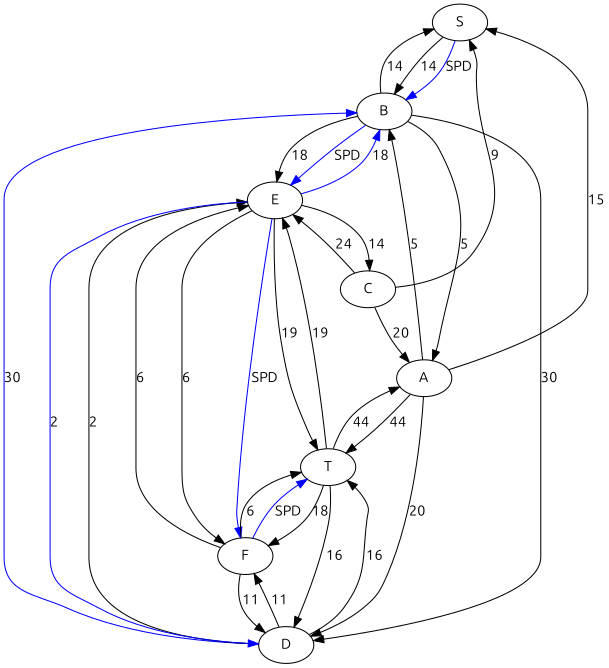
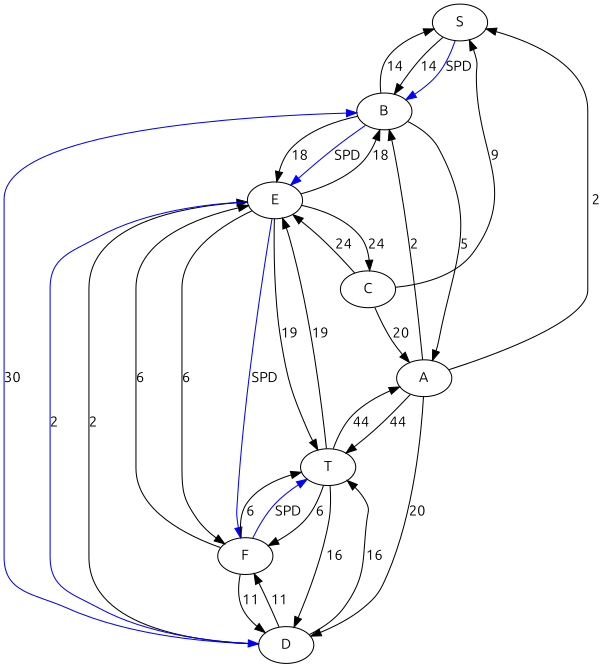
  digraph {
    fontname=Ubuntu
    node [fontname=Ubuntu]
    edge [fontname=Ubuntu]
    S
    B
    A
    D
    E
    T
    F
    C
    S -> B [label=14]
    S -> B [color=blue label=SPD]
    B -> S [label=14]
    B -> A [label=5]
-   B -> D [label=30]
    B -> E [label=18]
    B -> E [color=blue label=SPD]
-   A -> S [label=15]
-   A -> B [label=5]
+   A -> S [label=2]
+   A -> B [label=2]
    A -> D [label=20]
    A -> T [label=44]
    D -> B [color=blue label=30]
    D -> E [label=2]
    D -> T [label=16]
    D -> F [label=11]
-   E -> B [label=18 color=blue]
+   E -> B [label=18]
    E -> D [color=blue label=2]
    E -> T [label=19]
    E -> F [label=6]
    E -> F [color=blue label=SPD]
-   E -> C [label=14]
+   E -> C [label=24]
    T -> A [label=44]
    T -> D [label=16]
    T -> E [label=19]
-   T -> F [label=18]
+   T -> F [label=6]
    F -> D [label=11]
    F -> E [label=6]
    F -> T [label=6]
    F -> T [color=blue label=SPD]
    C -> S [label=9]
    C -> A [label=20]
    C -> E [label=24]
  }
